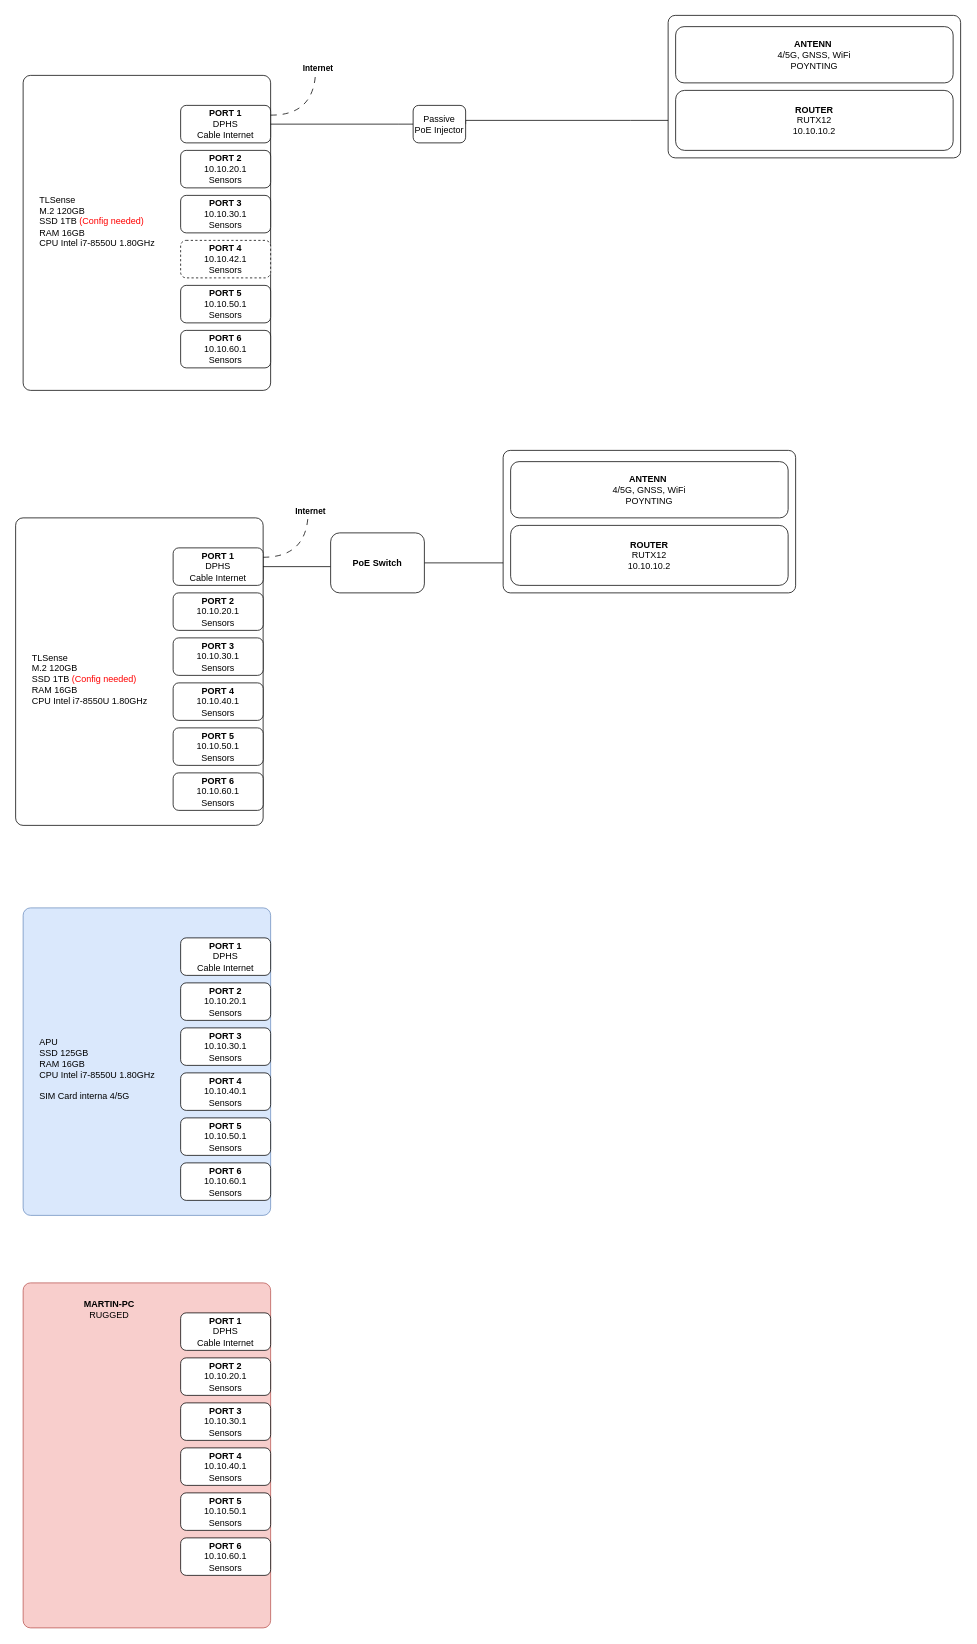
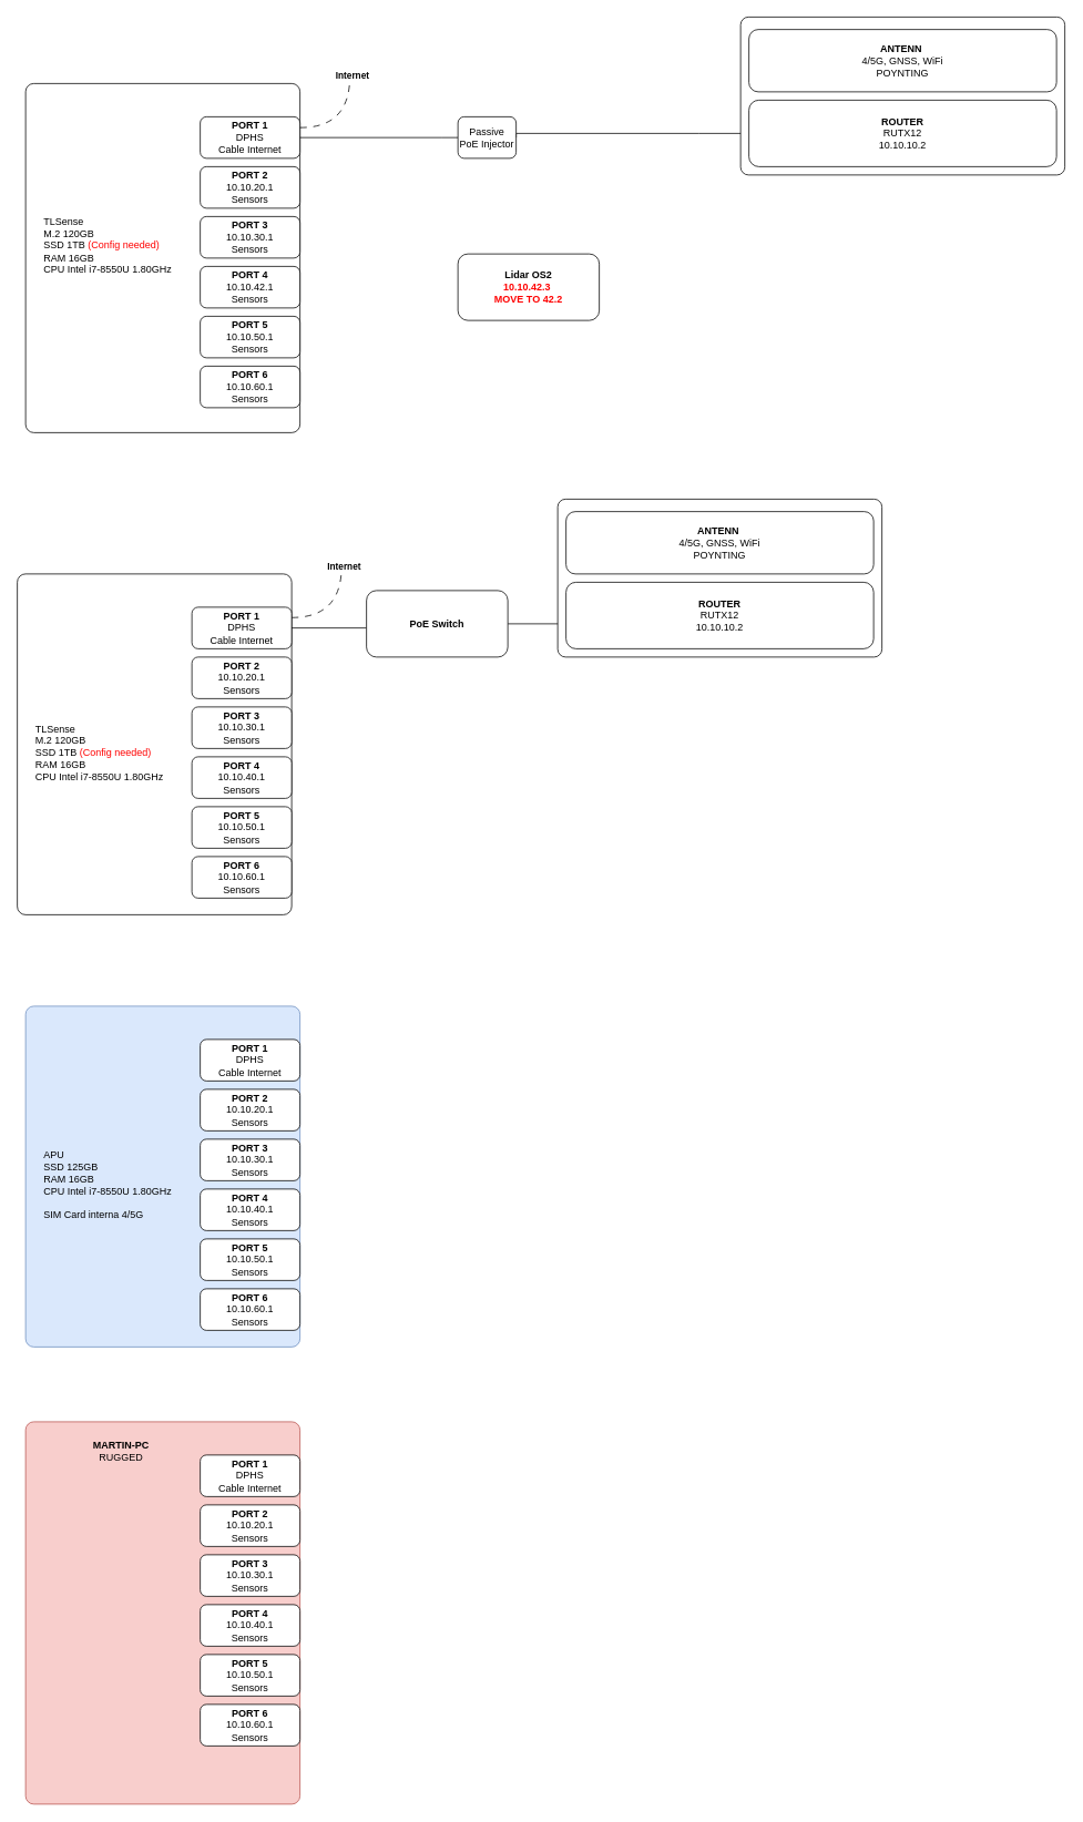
  <mxCell id="0" />
  <mxCell id="1" parent="0" />
  <mxCell id="2" value="" style="rounded=1;whiteSpace=wrap;html=1;arcSize=3;" parent="1" vertex="1"><mxGeometry x="30" y="100" width="330" height="420" as="geometry" /></mxCell>
  <mxCell id="3" value="&lt;b&gt;PORT 1&lt;/b&gt;&lt;div&gt;DPHS&lt;/div&gt;&lt;div&gt;Cable&amp;nbsp;&lt;span style=&quot;background-color: initial;&quot;&gt;Internet&lt;/span&gt;&lt;/div&gt;" style="rounded=1;whiteSpace=wrap;html=1;" parent="1" vertex="1"><mxGeometry x="240" y="140" width="120" height="50" as="geometry" /></mxCell>
  <mxCell id="4" value="&lt;b&gt;PORT 2&lt;/b&gt;&lt;div&gt;10.10.20.1&lt;/div&gt;&lt;div&gt;Sensors&lt;/div&gt;" style="rounded=1;whiteSpace=wrap;html=1;" parent="1" vertex="1"><mxGeometry x="240" y="200" width="120" height="50" as="geometry" /></mxCell>
  <mxCell id="5" value="&lt;b&gt;PORT 3&lt;/b&gt;&lt;div&gt;10.10.30.1&lt;/div&gt;&lt;div&gt;Sensors&lt;/div&gt;" style="rounded=1;whiteSpace=wrap;html=1;" parent="1" vertex="1"><mxGeometry x="240" y="260" width="120" height="50" as="geometry" /></mxCell>
- <mxCell id="6" value="&lt;b&gt;PORT 4&lt;/b&gt;&lt;div&gt;&lt;span style=&quot;background-color: initial;&quot;&gt;10.10.42.1&lt;/span&gt;&lt;div&gt;Sensors&lt;/div&gt;&lt;/div&gt;" style="rounded=1;whiteSpace=wrap;html=1;dashed=1;" parent="1" vertex="1"><mxGeometry x="240" y="320" width="120" height="50" as="geometry" /></mxCell>
+ <mxCell id="6" value="&lt;b&gt;PORT 4&lt;/b&gt;&lt;div&gt;&lt;span style=&quot;background-color: initial;&quot;&gt;10.10.42.1&lt;/span&gt;&lt;div&gt;Sensors&lt;/div&gt;&lt;/div&gt;" style="rounded=1;whiteSpace=wrap;html=1;" parent="1" vertex="1"><mxGeometry x="240" y="320" width="120" height="50" as="geometry" /></mxCell>
  <mxCell id="7" value="&lt;b&gt;PORT 5&lt;/b&gt;&lt;div&gt;&lt;span style=&quot;background-color: initial;&quot;&gt;10.10.5&lt;/span&gt;&lt;span style=&quot;background-color: initial;&quot;&gt;0.1&lt;/span&gt;&lt;/div&gt;&lt;div&gt;&lt;div&gt;Sensors&lt;/div&gt;&lt;/div&gt;" style="rounded=1;whiteSpace=wrap;html=1;" parent="1" vertex="1"><mxGeometry x="240" y="380" width="120" height="50" as="geometry" /></mxCell>
  <mxCell id="8" value="&lt;b&gt;PORT 6&lt;/b&gt;&lt;div&gt;&lt;span style=&quot;background-color: initial;&quot;&gt;10.10.60.1&lt;/span&gt;&lt;div&gt;Sensors&lt;/div&gt;&lt;/div&gt;" style="rounded=1;whiteSpace=wrap;html=1;" parent="1" vertex="1"><mxGeometry x="240" y="440" width="120" height="50" as="geometry" /></mxCell>
  <mxCell id="9" value="&lt;div&gt;TLSense&lt;br&gt;&lt;/div&gt;M.2 120GB&lt;div&gt;SSD 1TB &lt;font color=&quot;#ff0000&quot;&gt;(Config needed)&lt;/font&gt;&lt;br&gt;&lt;div&gt;RAM 16GB&lt;/div&gt;&lt;div&gt;CPU&amp;nbsp;Intel i7-8550U 1.80GHz&lt;/div&gt;&lt;/div&gt;" style="text;html=1;align=left;verticalAlign=middle;whiteSpace=wrap;rounded=0;" parent="1" vertex="1"><mxGeometry x="50" y="170" width="190" height="250" as="geometry" /></mxCell>
  <mxCell id="10" value="" style="rounded=1;whiteSpace=wrap;html=1;arcSize=3;" parent="1" vertex="1"><mxGeometry x="20" y="690" width="330" height="410" as="geometry" /></mxCell>
  <mxCell id="11" style="edgeStyle=orthogonalEdgeStyle;rounded=0;orthogonalLoop=1;jettySize=auto;html=1;strokeWidth=1;endArrow=none;endFill=0;" parent="1" source="47" target="42" edge="1"><mxGeometry relative="1" as="geometry"><mxPoint x="530" y="770" as="sourcePoint" /><Array as="points"><mxPoint x="690" y="750" /><mxPoint x="690" y="750" /></Array></mxGeometry></mxCell>
  <mxCell id="12" style="edgeStyle=orthogonalEdgeStyle;rounded=0;orthogonalLoop=1;jettySize=auto;html=1;exitX=1;exitY=0.25;exitDx=0;exitDy=0;curved=1;endArrow=none;endFill=0;dashed=1;dashPattern=8 8;" edge="1" parent="1" source="14"><mxGeometry relative="1" as="geometry"><mxPoint x="410" y="680" as="targetPoint" /></mxGeometry></mxCell>
  <mxCell id="13" value="Internet" style="edgeLabel;html=1;align=center;verticalAlign=middle;resizable=0;points=[];fontStyle=1" vertex="1" connectable="0" parent="12"><mxGeometry x="0.987" y="-2" relative="1" as="geometry"><mxPoint as="offset" /></mxGeometry></mxCell>
  <mxCell id="14" value="&lt;b&gt;PORT 1&lt;/b&gt;&lt;div&gt;DPHS&lt;/div&gt;&lt;div&gt;Cable&amp;nbsp;&lt;span style=&quot;background-color: initial;&quot;&gt;Internet&lt;/span&gt;&lt;/div&gt;" style="rounded=1;whiteSpace=wrap;html=1;" parent="1" vertex="1"><mxGeometry x="230" y="730" width="120" height="50" as="geometry" /></mxCell>
  <mxCell id="15" value="&lt;b&gt;PORT 2&lt;/b&gt;&lt;div&gt;10.10.20.1&lt;/div&gt;&lt;div&gt;Sensors&lt;/div&gt;" style="rounded=1;whiteSpace=wrap;html=1;" parent="1" vertex="1"><mxGeometry x="230" y="790" width="120" height="50" as="geometry" /></mxCell>
  <mxCell id="16" value="&lt;b&gt;PORT 3&lt;/b&gt;&lt;div&gt;10.10.30.1&lt;/div&gt;&lt;div&gt;Sensors&lt;/div&gt;" style="rounded=1;whiteSpace=wrap;html=1;" parent="1" vertex="1"><mxGeometry x="230" y="850" width="120" height="50" as="geometry" /></mxCell>
  <mxCell id="17" value="&lt;b&gt;PORT 4&lt;/b&gt;&lt;div&gt;&lt;span style=&quot;background-color: initial;&quot;&gt;10.10.40.1&lt;/span&gt;&lt;div&gt;Sensors&lt;/div&gt;&lt;/div&gt;" style="rounded=1;whiteSpace=wrap;html=1;" parent="1" vertex="1"><mxGeometry x="230" y="910" width="120" height="50" as="geometry" /></mxCell>
  <mxCell id="18" value="&lt;b&gt;PORT 5&lt;/b&gt;&lt;div&gt;&lt;span style=&quot;background-color: initial;&quot;&gt;10.10.5&lt;/span&gt;&lt;span style=&quot;background-color: initial;&quot;&gt;0.1&lt;/span&gt;&lt;/div&gt;&lt;div&gt;&lt;div&gt;Sensors&lt;/div&gt;&lt;/div&gt;" style="rounded=1;whiteSpace=wrap;html=1;" parent="1" vertex="1"><mxGeometry x="230" y="970" width="120" height="50" as="geometry" /></mxCell>
  <mxCell id="19" value="&lt;b&gt;PORT 6&lt;/b&gt;&lt;div&gt;&lt;span style=&quot;background-color: initial;&quot;&gt;10.10.60.1&lt;/span&gt;&lt;div&gt;Sensors&lt;/div&gt;&lt;/div&gt;" style="rounded=1;whiteSpace=wrap;html=1;" parent="1" vertex="1"><mxGeometry x="230" y="1030" width="120" height="50" as="geometry" /></mxCell>
  <mxCell id="20" value="&lt;div&gt;TLSense&lt;/div&gt;M.2 120GB&lt;div&gt;SSD 1TB &lt;font color=&quot;#ff0000&quot;&gt;(Config needed)&lt;/font&gt;&lt;br&gt;&lt;div&gt;RAM 16GB&lt;/div&gt;&lt;div&gt;CPU&amp;nbsp;Intel i7-8550U 1.80GHz&lt;/div&gt;&lt;/div&gt;" style="text;html=1;align=left;verticalAlign=middle;whiteSpace=wrap;rounded=0;" parent="1" vertex="1"><mxGeometry x="40" y="780" width="190" height="250" as="geometry" /></mxCell>
  <mxCell id="21" value="" style="rounded=1;whiteSpace=wrap;html=1;arcSize=3;fillColor=#dae8fc;strokeColor=#6c8ebf;" parent="1" vertex="1"><mxGeometry x="30" y="1210" width="330" height="410" as="geometry" /></mxCell>
  <mxCell id="22" value="&lt;b&gt;PORT 1&lt;/b&gt;&lt;div&gt;DPHS&lt;/div&gt;&lt;div&gt;Cable&amp;nbsp;&lt;span style=&quot;background-color: initial;&quot;&gt;Internet&lt;/span&gt;&lt;/div&gt;" style="rounded=1;whiteSpace=wrap;html=1;" parent="1" vertex="1"><mxGeometry x="240" y="1250" width="120" height="50" as="geometry" /></mxCell>
  <mxCell id="23" value="&lt;b&gt;PORT 2&lt;/b&gt;&lt;div&gt;10.10.20.1&lt;/div&gt;&lt;div&gt;Sensors&lt;/div&gt;" style="rounded=1;whiteSpace=wrap;html=1;" parent="1" vertex="1"><mxGeometry x="240" y="1310" width="120" height="50" as="geometry" /></mxCell>
  <mxCell id="24" value="&lt;b&gt;PORT 3&lt;/b&gt;&lt;div&gt;10.10.30.1&lt;/div&gt;&lt;div&gt;Sensors&lt;/div&gt;" style="rounded=1;whiteSpace=wrap;html=1;" parent="1" vertex="1"><mxGeometry x="240" y="1370" width="120" height="50" as="geometry" /></mxCell>
  <mxCell id="25" value="&lt;b&gt;PORT 4&lt;/b&gt;&lt;div&gt;&lt;span style=&quot;background-color: initial;&quot;&gt;10.10.40.1&lt;/span&gt;&lt;div&gt;Sensors&lt;/div&gt;&lt;/div&gt;" style="rounded=1;whiteSpace=wrap;html=1;" parent="1" vertex="1"><mxGeometry x="240" y="1430" width="120" height="50" as="geometry" /></mxCell>
  <mxCell id="26" value="&lt;b&gt;PORT 5&lt;/b&gt;&lt;div&gt;&lt;span style=&quot;background-color: initial;&quot;&gt;10.10.5&lt;/span&gt;&lt;span style=&quot;background-color: initial;&quot;&gt;0.1&lt;/span&gt;&lt;/div&gt;&lt;div&gt;&lt;div&gt;Sensors&lt;/div&gt;&lt;/div&gt;" style="rounded=1;whiteSpace=wrap;html=1;" parent="1" vertex="1"><mxGeometry x="240" y="1490" width="120" height="50" as="geometry" /></mxCell>
  <mxCell id="27" value="&lt;b&gt;PORT 6&lt;/b&gt;&lt;div&gt;&lt;span style=&quot;background-color: initial;&quot;&gt;10.10.60.1&lt;/span&gt;&lt;div&gt;Sensors&lt;/div&gt;&lt;/div&gt;" style="rounded=1;whiteSpace=wrap;html=1;" parent="1" vertex="1"><mxGeometry x="240" y="1550" width="120" height="50" as="geometry" /></mxCell>
  <mxCell id="28" value="&lt;div&gt;APU&lt;/div&gt;SSD 125GB&lt;div&gt;RAM 16GB&lt;/div&gt;&lt;div&gt;CPU&amp;nbsp;Intel i7-8550U 1.80GHz&lt;/div&gt;&lt;div&gt;&lt;br&gt;&lt;/div&gt;&lt;div&gt;SIM Card interna 4/5G&lt;/div&gt;" style="text;html=1;align=left;verticalAlign=middle;whiteSpace=wrap;rounded=0;" parent="1" vertex="1"><mxGeometry x="50" y="1300" width="190" height="250" as="geometry" /></mxCell>
  <mxCell id="29" value="" style="rounded=1;whiteSpace=wrap;html=1;arcSize=3;fillColor=#f8cecc;strokeColor=#b85450;" parent="1" vertex="1"><mxGeometry x="30" y="1710" width="330" height="460" as="geometry" /></mxCell>
  <mxCell id="30" value="&lt;b&gt;PORT 1&lt;/b&gt;&lt;div&gt;DPHS&lt;/div&gt;&lt;div&gt;Cable&amp;nbsp;&lt;span style=&quot;background-color: initial;&quot;&gt;Internet&lt;/span&gt;&lt;/div&gt;" style="rounded=1;whiteSpace=wrap;html=1;" parent="1" vertex="1"><mxGeometry x="240" y="1750" width="120" height="50" as="geometry" /></mxCell>
  <mxCell id="31" value="&lt;b&gt;PORT 2&lt;/b&gt;&lt;div&gt;10.10.20.1&lt;/div&gt;&lt;div&gt;Sensors&lt;/div&gt;" style="rounded=1;whiteSpace=wrap;html=1;" parent="1" vertex="1"><mxGeometry x="240" y="1810" width="120" height="50" as="geometry" /></mxCell>
  <mxCell id="32" value="&lt;div&gt;&lt;b&gt;MARTIN-PC&lt;/b&gt;&lt;/div&gt;&lt;div&gt;RUGGED&lt;/div&gt;" style="text;html=1;align=center;verticalAlign=middle;whiteSpace=wrap;rounded=0;" parent="1" vertex="1"><mxGeometry y="1730" width="130" height="30" as="geometry" x="80" /></mxCell>
  <mxCell id="33" value="&lt;b&gt;PORT 3&lt;/b&gt;&lt;div&gt;10.10.30.1&lt;/div&gt;&lt;div&gt;Sensors&lt;/div&gt;" style="rounded=1;whiteSpace=wrap;html=1;" parent="1" vertex="1"><mxGeometry x="240" y="1870" width="120" height="50" as="geometry" /></mxCell>
  <mxCell id="34" value="&lt;b&gt;PORT 4&lt;/b&gt;&lt;div&gt;&lt;span style=&quot;background-color: initial;&quot;&gt;10.10.40.1&lt;/span&gt;&lt;div&gt;Sensors&lt;/div&gt;&lt;/div&gt;" style="rounded=1;whiteSpace=wrap;html=1;" parent="1" vertex="1"><mxGeometry x="240" y="1930" width="120" height="50" as="geometry" /></mxCell>
  <mxCell id="35" value="&lt;b&gt;PORT 5&lt;/b&gt;&lt;div&gt;&lt;span style=&quot;background-color: initial;&quot;&gt;10.10.5&lt;/span&gt;&lt;span style=&quot;background-color: initial;&quot;&gt;0.1&lt;/span&gt;&lt;/div&gt;&lt;div&gt;&lt;div&gt;Sensors&lt;/div&gt;&lt;/div&gt;" style="rounded=1;whiteSpace=wrap;html=1;" parent="1" vertex="1"><mxGeometry x="240" y="1990" width="120" height="50" as="geometry" /></mxCell>
  <mxCell id="36" value="&lt;b&gt;PORT 6&lt;/b&gt;&lt;div&gt;&lt;span style=&quot;background-color: initial;&quot;&gt;10.10.60.1&lt;/span&gt;&lt;div&gt;Sensors&lt;/div&gt;&lt;/div&gt;" style="rounded=1;whiteSpace=wrap;html=1;" parent="1" vertex="1"><mxGeometry x="240" y="2050" width="120" height="50" as="geometry" /></mxCell>
  <mxCell id="37" value="" style="rounded=1;whiteSpace=wrap;html=1;arcSize=5;" parent="1" vertex="1"><mxGeometry x="890" y="20" width="390" height="190" as="geometry" /></mxCell>
  <mxCell id="38" style="edgeStyle=orthogonalEdgeStyle;rounded=0;orthogonalLoop=1;jettySize=auto;html=1;endArrow=none;endFill=0;strokeWidth=1;" parent="1" source="45" target="3" edge="1"><mxGeometry relative="1" as="geometry"><Array as="points"><mxPoint x="530" y="165" /><mxPoint x="530" y="165" /></Array></mxGeometry></mxCell>
  <mxCell id="39" value="&lt;b&gt;ROUTER&lt;/b&gt;&lt;div&gt;&lt;div&gt;RUTX12&lt;/div&gt;&lt;/div&gt;&lt;div&gt;10.10.10.2&lt;/div&gt;" style="rounded=1;whiteSpace=wrap;html=1;" parent="1" vertex="1"><mxGeometry x="900" y="120" width="370" height="80" as="geometry" /></mxCell>
  <mxCell id="40" value="&lt;b&gt;ANTENN&lt;/b&gt;&amp;nbsp;&lt;div&gt;&lt;div&gt;4/5G, GNSS, WiFi&lt;/div&gt;&lt;div&gt;POYNTING&lt;/div&gt;&lt;/div&gt;" style="rounded=1;whiteSpace=wrap;html=1;" parent="1" vertex="1"><mxGeometry x="900" y="35" width="370" height="75" as="geometry" /></mxCell>
  <mxCell id="41" value="" style="rounded=1;whiteSpace=wrap;html=1;arcSize=5;" parent="1" vertex="1"><mxGeometry x="670" y="600" width="390" height="190" as="geometry" /></mxCell>
  <mxCell id="42" value="&lt;b&gt;ROUTER&lt;/b&gt;&lt;div&gt;&lt;div&gt;RUTX12&lt;/div&gt;&lt;/div&gt;&lt;div&gt;10.10.10.2&lt;/div&gt;" style="rounded=1;whiteSpace=wrap;html=1;" parent="1" vertex="1"><mxGeometry x="680" y="700" width="370" height="80" as="geometry" /></mxCell>
  <mxCell id="43" value="&lt;b&gt;ANTENN&lt;/b&gt;&amp;nbsp;&lt;div&gt;4/5G, GNSS, WiFi&lt;/div&gt;&lt;div&gt;POYNTING&lt;/div&gt;" style="rounded=1;whiteSpace=wrap;html=1;" parent="1" vertex="1"><mxGeometry x="680" y="615" width="370" height="75" as="geometry" /></mxCell>
  <mxCell id="44" style="edgeStyle=orthogonalEdgeStyle;rounded=0;orthogonalLoop=1;jettySize=auto;html=1;exitX=1;exitY=0.5;exitDx=0;exitDy=0;endArrow=none;endFill=0;" parent="1" source="45" target="37" edge="1"><mxGeometry relative="1" as="geometry"><Array as="points"><mxPoint x="840" y="160" /><mxPoint x="840" y="160" /></Array></mxGeometry></mxCell>
  <mxCell id="45" value="Passive PoE Injector" style="rounded=1;whiteSpace=wrap;html=1;" parent="1" vertex="1"><mxGeometry x="550" y="140" width="70" height="50" as="geometry" /></mxCell>
  <mxCell id="46" value="" style="edgeStyle=orthogonalEdgeStyle;rounded=0;orthogonalLoop=1;jettySize=auto;html=1;strokeWidth=1;endArrow=none;endFill=0;" parent="1" source="14" target="47" edge="1"><mxGeometry relative="1" as="geometry"><mxPoint x="360" y="775" as="sourcePoint" /><mxPoint x="900" y="775" as="targetPoint" /><Array as="points"><mxPoint x="500" y="755" /><mxPoint x="500" y="755" /></Array></mxGeometry></mxCell>
- <mxCell id="47" value="&lt;b&gt;PoE Switch&lt;/b&gt;" style="rounded=1;whiteSpace=wrap;html=1;" parent="1" vertex="1"><mxGeometry x="440" y="710" width="125" height="80" as="geometry" /></mxCell>
+ <mxCell id="47" value="&lt;b&gt;PoE Switch&lt;/b&gt;" style="rounded=1;whiteSpace=wrap;html=1;" parent="1" vertex="1"><mxGeometry x="440" y="710" width="170" height="80" as="geometry" /></mxCell>
  <mxCell id="48" style="edgeStyle=orthogonalEdgeStyle;rounded=0;orthogonalLoop=1;jettySize=auto;html=1;exitX=1;exitY=0.25;exitDx=0;exitDy=0;curved=1;endArrow=none;endFill=0;dashed=1;dashPattern=8 8;" edge="1" parent="1"><mxGeometry relative="1" as="geometry"><mxPoint x="420" y="90" as="targetPoint" /><mxPoint x="360" y="153" as="sourcePoint" /></mxGeometry></mxCell>
  <mxCell id="49" value="Internet" style="edgeLabel;html=1;align=center;verticalAlign=middle;resizable=0;points=[];fontStyle=1" vertex="1" connectable="0" parent="48"><mxGeometry x="0.987" y="-2" relative="1" as="geometry"><mxPoint as="offset" /></mxGeometry></mxCell>
+ <mxCell id="50" value="&lt;b&gt;Lidar OS2&lt;/b&gt;&lt;div&gt;&lt;b&gt;&lt;font color=&quot;#ff0000&quot;&gt;10.10.42.3&amp;nbsp;&lt;/font&gt;&lt;/b&gt;&lt;/div&gt;&lt;div&gt;&lt;b&gt;&lt;font color=&quot;#ff0000&quot;&gt;MOVE TO 42.2&lt;/font&gt;&lt;/b&gt;&lt;/div&gt;" style="rounded=1;whiteSpace=wrap;html=1;" vertex="1" parent="1"><mxGeometry x="550" y="305" width="170" height="80" as="geometry" /></mxCell>
